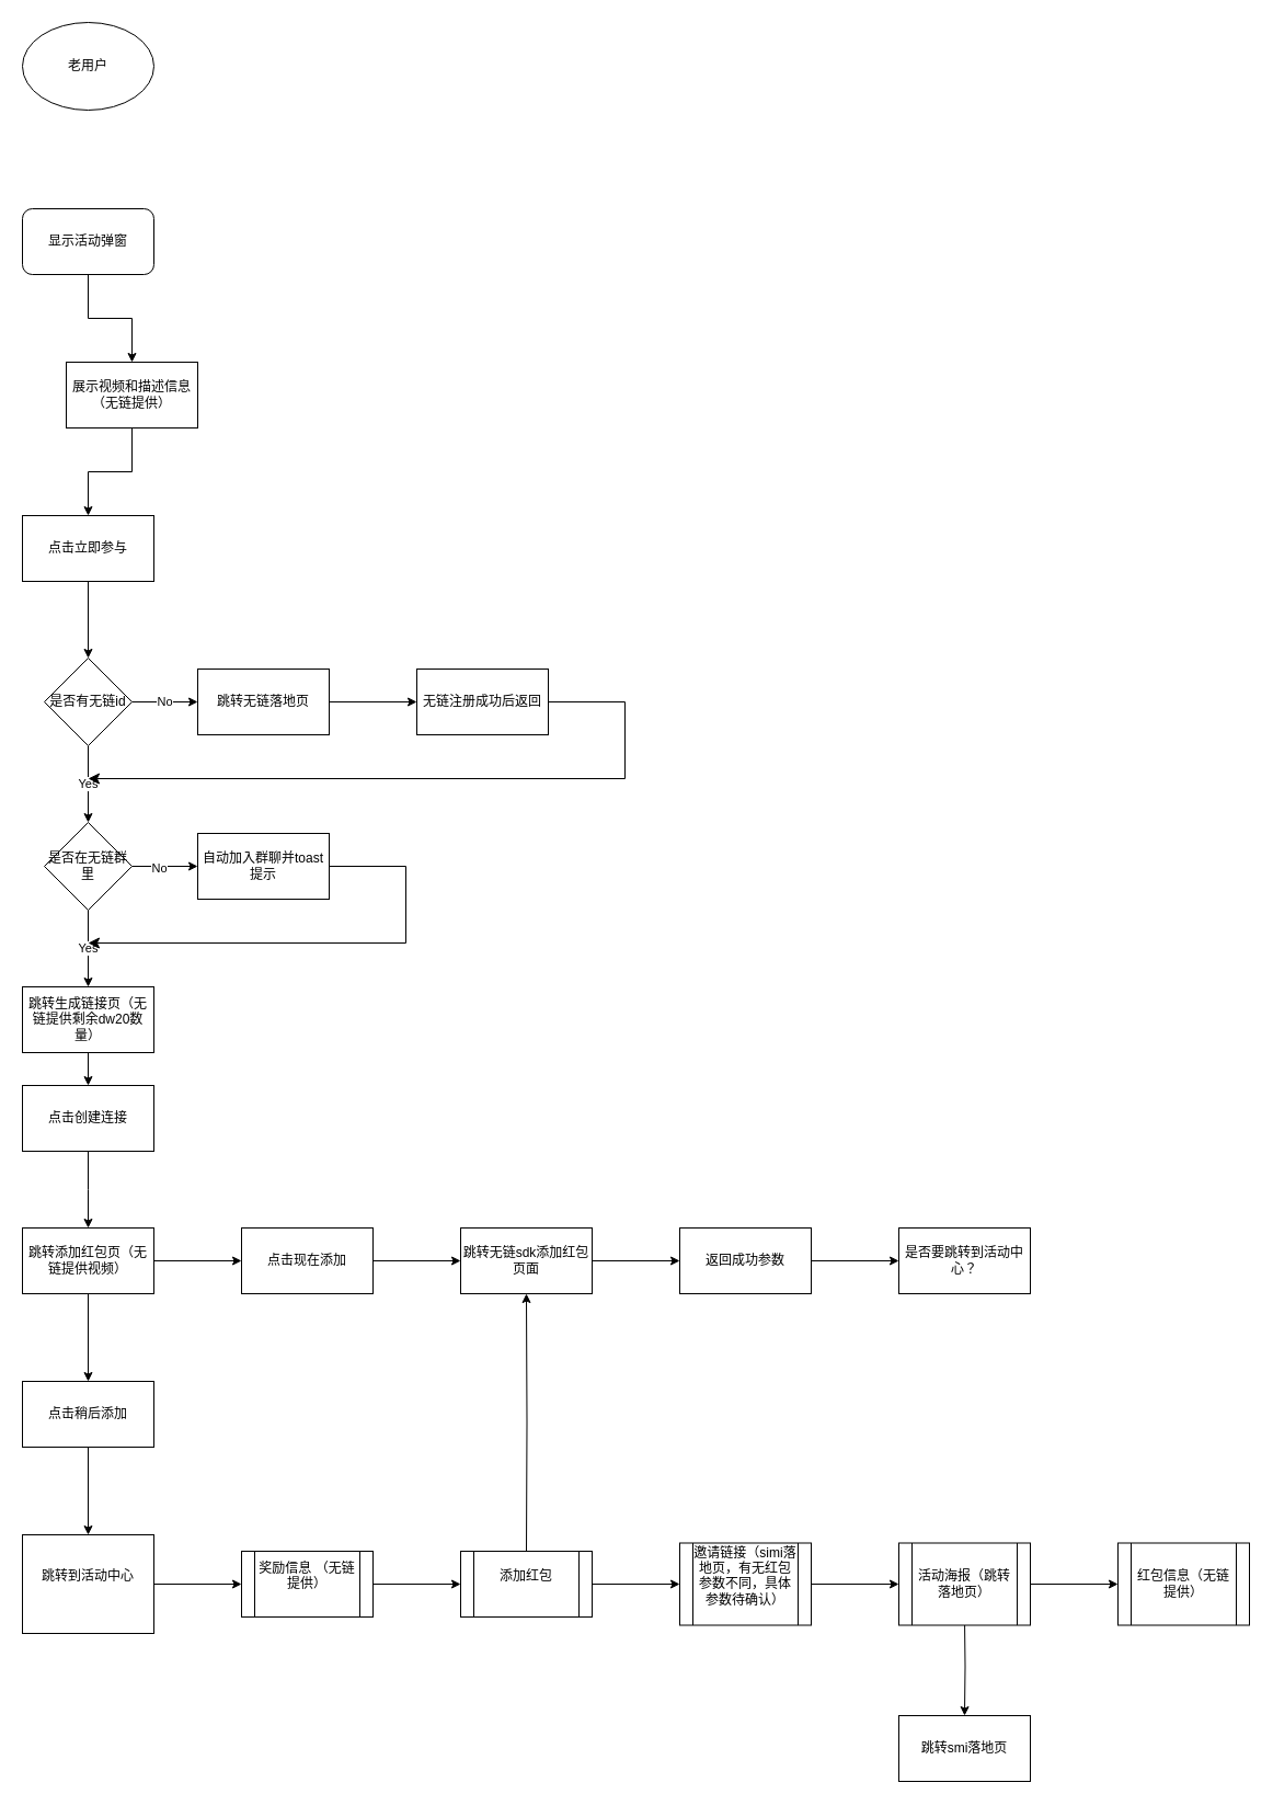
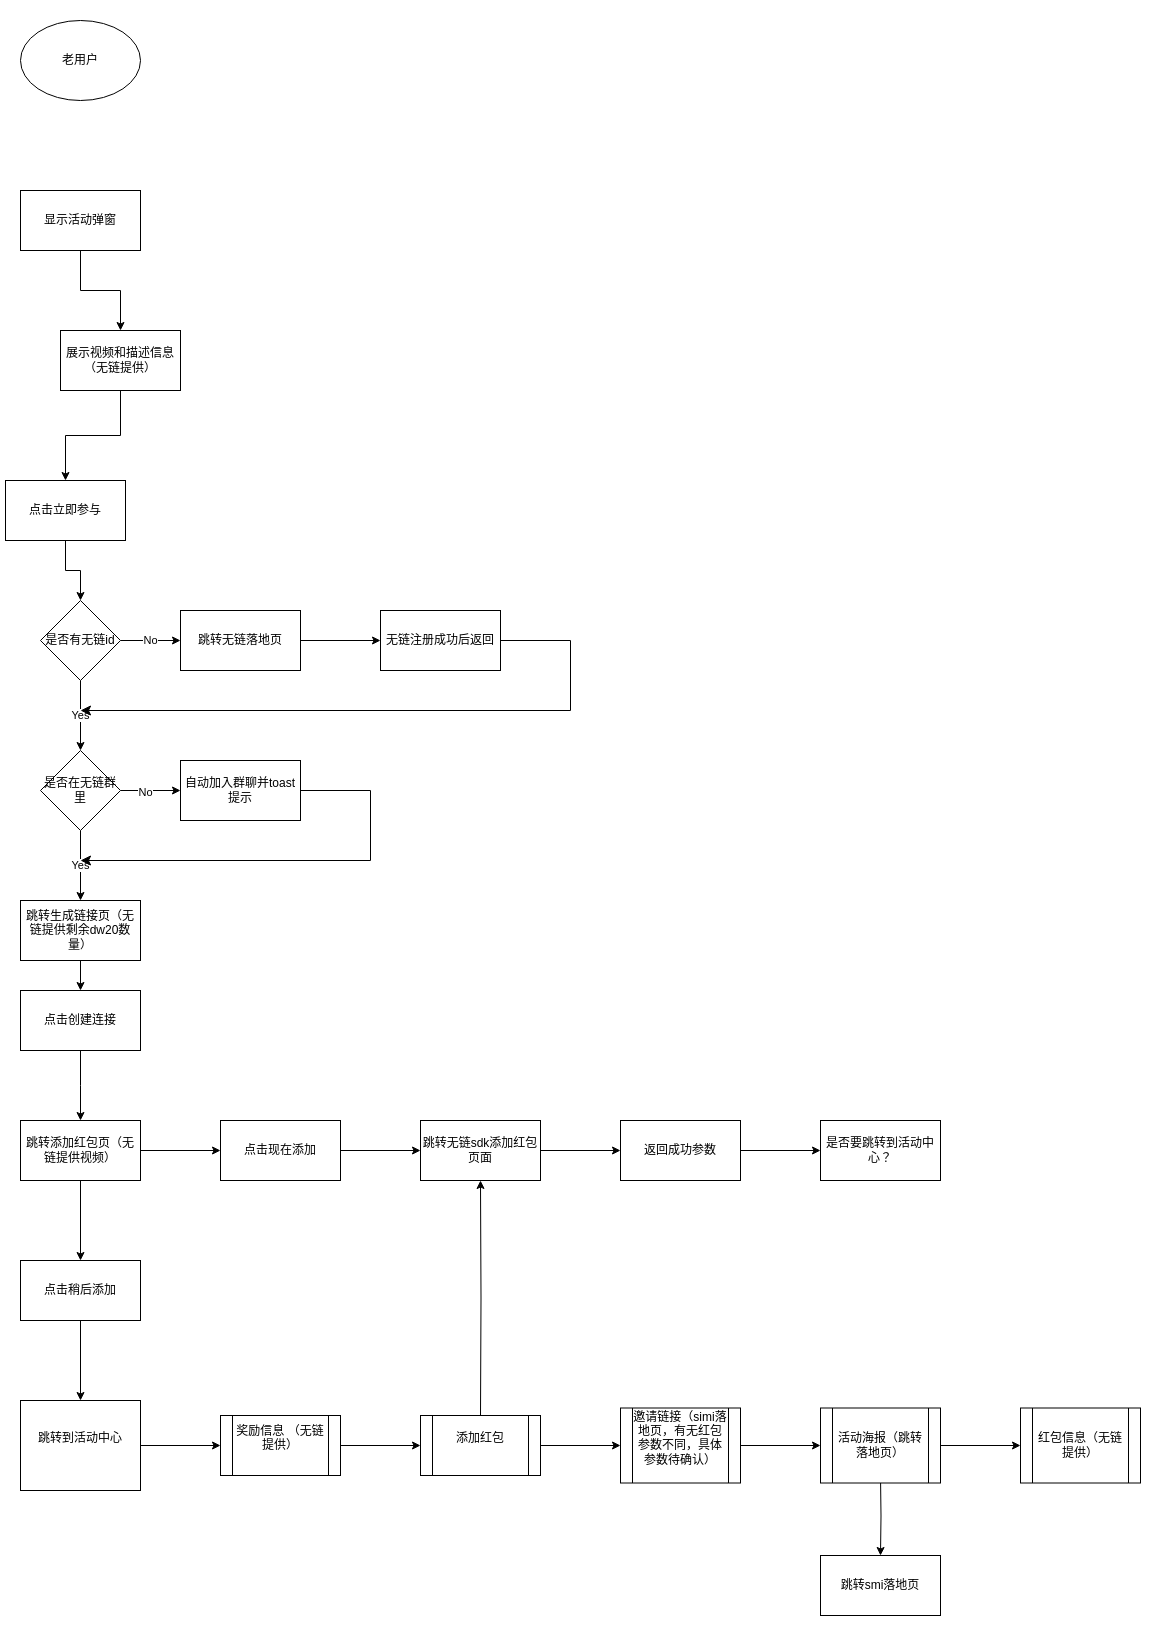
  <mxCell id="0" />
  <mxCell id="1" parent="0" />
  <mxCell id="2" value="老用户" style="ellipse;whiteSpace=wrap;html=1;" vertex="1" parent="1"><mxGeometry x="20" y="20" width="120" height="80" as="geometry" /></mxCell>
  <mxCell id="3" value="" style="edgeStyle=orthogonalEdgeStyle;rounded=0;orthogonalLoop=1;jettySize=auto;html=1;" edge="1" parent="1" source="4" target="6"><mxGeometry relative="1" as="geometry" /></mxCell>
- <mxCell id="4" value="显示活动弹窗" style="whiteSpace=wrap;html=1;rounded=1;" vertex="1" parent="1"><mxGeometry x="20" y="190" width="120" height="60" as="geometry" /></mxCell>
+ <mxCell id="4" value="显示活动弹窗" style="whiteSpace=wrap;html=1;" vertex="1" parent="1"><mxGeometry x="20" y="190" width="120" height="60" as="geometry" /></mxCell>
  <mxCell id="5" value="" style="edgeStyle=orthogonalEdgeStyle;rounded=0;orthogonalLoop=1;jettySize=auto;html=1;" edge="1" parent="1" source="6" target="8"><mxGeometry relative="1" as="geometry" /></mxCell>
  <mxCell id="6" value="展示视频和描述信息（无链提供）" style="whiteSpace=wrap;html=1;" vertex="1" parent="1"><mxGeometry x="60" y="330" width="120" height="60" as="geometry" /></mxCell>
  <mxCell id="7" value="" style="edgeStyle=orthogonalEdgeStyle;rounded=0;orthogonalLoop=1;jettySize=auto;html=1;" edge="1" parent="1" source="8" target="11"><mxGeometry relative="1" as="geometry" /></mxCell>
- <mxCell id="8" value="点击立即参与" style="whiteSpace=wrap;html=1;" vertex="1" parent="1"><mxGeometry x="20" y="470" width="120" height="60" as="geometry" /></mxCell>
+ <mxCell id="8" value="点击立即参与" style="whiteSpace=wrap;html=1;" vertex="1" parent="1"><mxGeometry x="5" y="480" width="120" height="60" as="geometry" /></mxCell>
  <mxCell id="9" value="No" style="edgeStyle=orthogonalEdgeStyle;rounded=0;orthogonalLoop=1;jettySize=auto;html=1;" edge="1" parent="1" source="11" target="13"><mxGeometry relative="1" as="geometry" /></mxCell>
  <mxCell id="10" value="Yes" style="edgeStyle=orthogonalEdgeStyle;rounded=0;orthogonalLoop=1;jettySize=auto;html=1;exitX=0.5;exitY=1;exitDx=0;exitDy=0;entryX=0.5;entryY=0;entryDx=0;entryDy=0;" edge="1" parent="1" source="11" target="48"><mxGeometry relative="1" as="geometry" /></mxCell>
  <mxCell id="11" value="是否有无链id" style="rhombus;whiteSpace=wrap;html=1;" vertex="1" parent="1"><mxGeometry x="40" y="600" width="80" height="80" as="geometry" /></mxCell>
  <mxCell id="12" value="" style="edgeStyle=orthogonalEdgeStyle;rounded=0;orthogonalLoop=1;jettySize=auto;html=1;" edge="1" parent="1" source="13" target="14"><mxGeometry relative="1" as="geometry" /></mxCell>
  <mxCell id="13" value="跳转无链落地页" style="whiteSpace=wrap;html=1;" vertex="1" parent="1"><mxGeometry x="180" y="610" width="120" height="60" as="geometry" /></mxCell>
  <mxCell id="14" value="无链注册成功后返回" style="whiteSpace=wrap;html=1;" vertex="1" parent="1"><mxGeometry x="380" y="610" width="120" height="60" as="geometry" /></mxCell>
  <mxCell id="15" value="" style="edgeStyle=orthogonalEdgeStyle;rounded=0;orthogonalLoop=1;jettySize=auto;html=1;" edge="1" parent="1" source="16" target="18"><mxGeometry relative="1" as="geometry" /></mxCell>
  <mxCell id="16" value="跳转生成链接页（无链提供剩余dw20数量）" style="whiteSpace=wrap;html=1;" vertex="1" parent="1"><mxGeometry x="20" y="900" width="120" height="60" as="geometry" /></mxCell>
  <mxCell id="17" value="" style="edgeStyle=orthogonalEdgeStyle;rounded=0;orthogonalLoop=1;jettySize=auto;html=1;" edge="1" parent="1" source="18"><mxGeometry relative="1" as="geometry"><mxPoint x="80" y="1120" as="targetPoint" /></mxGeometry></mxCell>
  <mxCell id="18" value="点击创建连接" style="whiteSpace=wrap;html=1;" vertex="1" parent="1"><mxGeometry x="20" y="990" width="120" height="60" as="geometry" /></mxCell>
  <mxCell id="19" value="" style="edgeStyle=orthogonalEdgeStyle;rounded=0;orthogonalLoop=1;jettySize=auto;html=1;" edge="1" parent="1" source="21" target="23"><mxGeometry relative="1" as="geometry" /></mxCell>
  <mxCell id="20" value="" style="edgeStyle=orthogonalEdgeStyle;rounded=0;orthogonalLoop=1;jettySize=auto;html=1;" edge="1" parent="1" source="21" target="25"><mxGeometry relative="1" as="geometry" /></mxCell>
  <mxCell id="21" value="跳转添加红包页（无链提供视频）" style="whiteSpace=wrap;html=1;" vertex="1" parent="1"><mxGeometry x="20" y="1120" width="120" height="60" as="geometry" /></mxCell>
  <mxCell id="22" value="" style="edgeStyle=orthogonalEdgeStyle;rounded=0;orthogonalLoop=1;jettySize=auto;html=1;" edge="1" parent="1" source="23" target="32"><mxGeometry relative="1" as="geometry" /></mxCell>
  <mxCell id="23" value="点击稍后添加" style="whiteSpace=wrap;html=1;" vertex="1" parent="1"><mxGeometry x="20" y="1260" width="120" height="60" as="geometry" /></mxCell>
  <mxCell id="24" value="" style="edgeStyle=orthogonalEdgeStyle;rounded=0;orthogonalLoop=1;jettySize=auto;html=1;" edge="1" parent="1" source="25" target="27"><mxGeometry relative="1" as="geometry" /></mxCell>
  <mxCell id="25" value="点击现在添加" style="whiteSpace=wrap;html=1;" vertex="1" parent="1"><mxGeometry x="220" y="1120" width="120" height="60" as="geometry" /></mxCell>
  <mxCell id="26" value="" style="edgeStyle=orthogonalEdgeStyle;rounded=0;orthogonalLoop=1;jettySize=auto;html=1;" edge="1" parent="1" source="27" target="29"><mxGeometry relative="1" as="geometry" /></mxCell>
  <mxCell id="27" value="跳转无链sdk添加红包页面" style="whiteSpace=wrap;html=1;" vertex="1" parent="1"><mxGeometry x="420" y="1120" width="120" height="60" as="geometry" /></mxCell>
  <mxCell id="28" value="" style="edgeStyle=orthogonalEdgeStyle;rounded=0;orthogonalLoop=1;jettySize=auto;html=1;" edge="1" parent="1" source="29" target="30"><mxGeometry relative="1" as="geometry" /></mxCell>
  <mxCell id="29" value="返回成功参数" style="whiteSpace=wrap;html=1;" vertex="1" parent="1"><mxGeometry x="620" y="1120" width="120" height="60" as="geometry" /></mxCell>
  <mxCell id="30" value="是否要跳转到活动中心？" style="whiteSpace=wrap;html=1;" vertex="1" parent="1"><mxGeometry x="820" y="1120" width="120" height="60" as="geometry" /></mxCell>
  <mxCell id="31" value="" style="edgeStyle=orthogonalEdgeStyle;rounded=0;orthogonalLoop=1;jettySize=auto;html=1;" edge="1" parent="1" source="32" target="37"><mxGeometry relative="1" as="geometry" /></mxCell>
  <mxCell id="32" value="跳转到活动中心&lt;div&gt;&lt;br&gt;&lt;/div&gt;" style="whiteSpace=wrap;html=1;" vertex="1" parent="1"><mxGeometry x="20" y="1400" width="120" height="90" as="geometry" /></mxCell>
  <mxCell id="33" value="" style="edgeStyle=orthogonalEdgeStyle;rounded=0;orthogonalLoop=1;jettySize=auto;html=1;" edge="1" parent="1" target="34"><mxGeometry relative="1" as="geometry"><mxPoint x="880" y="1475" as="sourcePoint" /></mxGeometry></mxCell>
- <mxCell id="34" value="跳转smi落地页" style="whiteSpace=wrap;html=1;" vertex="1" parent="1"><mxGeometry x="820" y="1565" width="120" height="60" as="geometry" /></mxCell>
+ <mxCell id="34" value="跳转smi落地页" style="whiteSpace=wrap;html=1;" vertex="1" parent="1"><mxGeometry x="820" y="1555" width="120" height="60" as="geometry" /></mxCell>
  <mxCell id="35" style="edgeStyle=orthogonalEdgeStyle;rounded=0;orthogonalLoop=1;jettySize=auto;html=1;entryX=0.5;entryY=1;entryDx=0;entryDy=0;" edge="1" parent="1" target="27"><mxGeometry relative="1" as="geometry"><mxPoint x="480" y="1415" as="sourcePoint" /></mxGeometry></mxCell>
  <mxCell id="36" value="" style="edgeStyle=orthogonalEdgeStyle;rounded=0;orthogonalLoop=1;jettySize=auto;html=1;" edge="1" parent="1" source="37" target="39"><mxGeometry relative="1" as="geometry" /></mxCell>
  <mxCell id="37" value="&lt;div&gt;奖励信息 （无链提供）&lt;/div&gt;&lt;div&gt;&lt;br&gt;&lt;/div&gt;" style="shape=process;whiteSpace=wrap;html=1;backgroundOutline=1;" vertex="1" parent="1"><mxGeometry x="220" y="1415" width="120" height="60" as="geometry" /></mxCell>
  <mxCell id="38" value="" style="edgeStyle=orthogonalEdgeStyle;rounded=0;orthogonalLoop=1;jettySize=auto;html=1;" edge="1" parent="1" source="39" target="41"><mxGeometry relative="1" as="geometry" /></mxCell>
  <mxCell id="39" value="&lt;div&gt;添加红包&lt;/div&gt;&lt;div&gt;&lt;br&gt;&lt;/div&gt;" style="shape=process;whiteSpace=wrap;html=1;backgroundOutline=1;" vertex="1" parent="1"><mxGeometry x="420" y="1415" width="120" height="60" as="geometry" /></mxCell>
  <mxCell id="40" value="" style="edgeStyle=orthogonalEdgeStyle;rounded=0;orthogonalLoop=1;jettySize=auto;html=1;" edge="1" parent="1" source="41" target="43"><mxGeometry relative="1" as="geometry" /></mxCell>
  <mxCell id="41" value="&lt;div&gt;&lt;div&gt;邀请链接（simi落地页，有无红包参数不同，具体参数待确认）&lt;/div&gt;&lt;div&gt;&lt;br&gt;&lt;/div&gt;&lt;/div&gt;" style="shape=process;whiteSpace=wrap;html=1;backgroundOutline=1;" vertex="1" parent="1"><mxGeometry x="620" y="1407.5" width="120" height="75" as="geometry" /></mxCell>
  <mxCell id="42" value="" style="edgeStyle=orthogonalEdgeStyle;rounded=0;orthogonalLoop=1;jettySize=auto;html=1;" edge="1" parent="1" source="43" target="44"><mxGeometry relative="1" as="geometry" /></mxCell>
  <mxCell id="43" value="&lt;div&gt;&lt;div&gt;活动海报（跳转落地页）&lt;/div&gt;&lt;/div&gt;" style="shape=process;whiteSpace=wrap;html=1;backgroundOutline=1;" vertex="1" parent="1"><mxGeometry x="820" y="1407.5" width="120" height="75" as="geometry" /></mxCell>
  <mxCell id="44" value="红包信息（无链提供）" style="shape=process;whiteSpace=wrap;html=1;backgroundOutline=1;" vertex="1" parent="1"><mxGeometry x="1020" y="1407.5" width="120" height="75" as="geometry" /></mxCell>
  <mxCell id="45" value="Yes" style="edgeStyle=orthogonalEdgeStyle;rounded=0;orthogonalLoop=1;jettySize=auto;html=1;" edge="1" parent="1" source="48"><mxGeometry relative="1" as="geometry"><mxPoint x="80" y="900" as="targetPoint" /></mxGeometry></mxCell>
  <mxCell id="46" value="" style="edgeStyle=orthogonalEdgeStyle;rounded=0;orthogonalLoop=1;jettySize=auto;html=1;" edge="1" parent="1" source="48" target="49"><mxGeometry relative="1" as="geometry" /></mxCell>
  <mxCell id="47" value="No" style="edgeLabel;html=1;align=center;verticalAlign=middle;resizable=0;points=[];" vertex="1" connectable="0" parent="46"><mxGeometry x="-0.2" y="-1" relative="1" as="geometry"><mxPoint as="offset" /></mxGeometry></mxCell>
  <mxCell id="48" value="是否在无链群里" style="rhombus;whiteSpace=wrap;html=1;" vertex="1" parent="1"><mxGeometry x="40" y="750" width="80" height="80" as="geometry" /></mxCell>
  <mxCell id="49" value="自动加入群聊并toast提示" style="whiteSpace=wrap;html=1;" vertex="1" parent="1"><mxGeometry x="180" y="760" width="120" height="60" as="geometry" /></mxCell>
  <mxCell id="50" value="" style="edgeStyle=elbowEdgeStyle;elbow=horizontal;endArrow=classic;html=1;curved=0;rounded=0;endSize=8;startSize=8;" edge="1" parent="1"><mxGeometry width="50" height="50" relative="1" as="geometry"><mxPoint x="300" y="790" as="sourcePoint" /><mxPoint x="80" y="860" as="targetPoint" /><Array as="points"><mxPoint x="370" y="760" /></Array></mxGeometry></mxCell>
  <mxCell id="51" value="" style="edgeStyle=elbowEdgeStyle;elbow=horizontal;endArrow=classic;html=1;curved=0;rounded=0;endSize=8;startSize=8;" edge="1" parent="1"><mxGeometry width="50" height="50" relative="1" as="geometry"><mxPoint x="500" y="640" as="sourcePoint" /><mxPoint x="80" y="710" as="targetPoint" /><Array as="points"><mxPoint x="570" y="610" /></Array></mxGeometry></mxCell>
